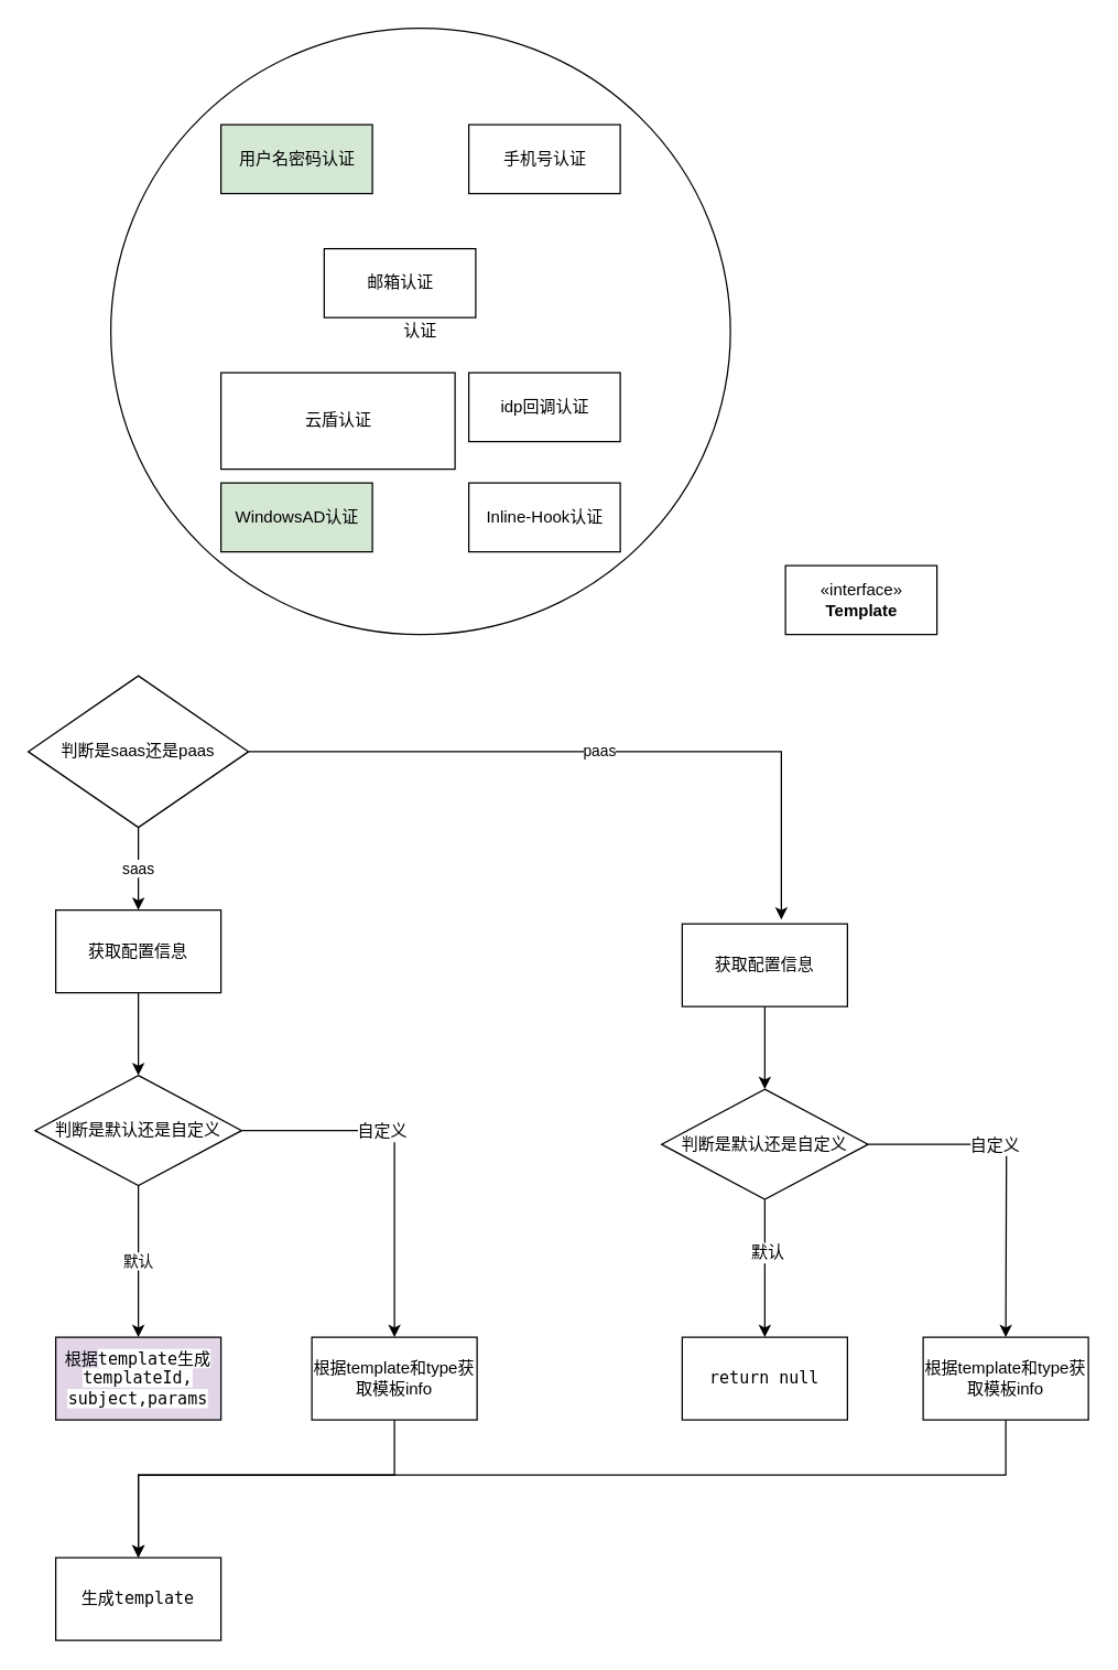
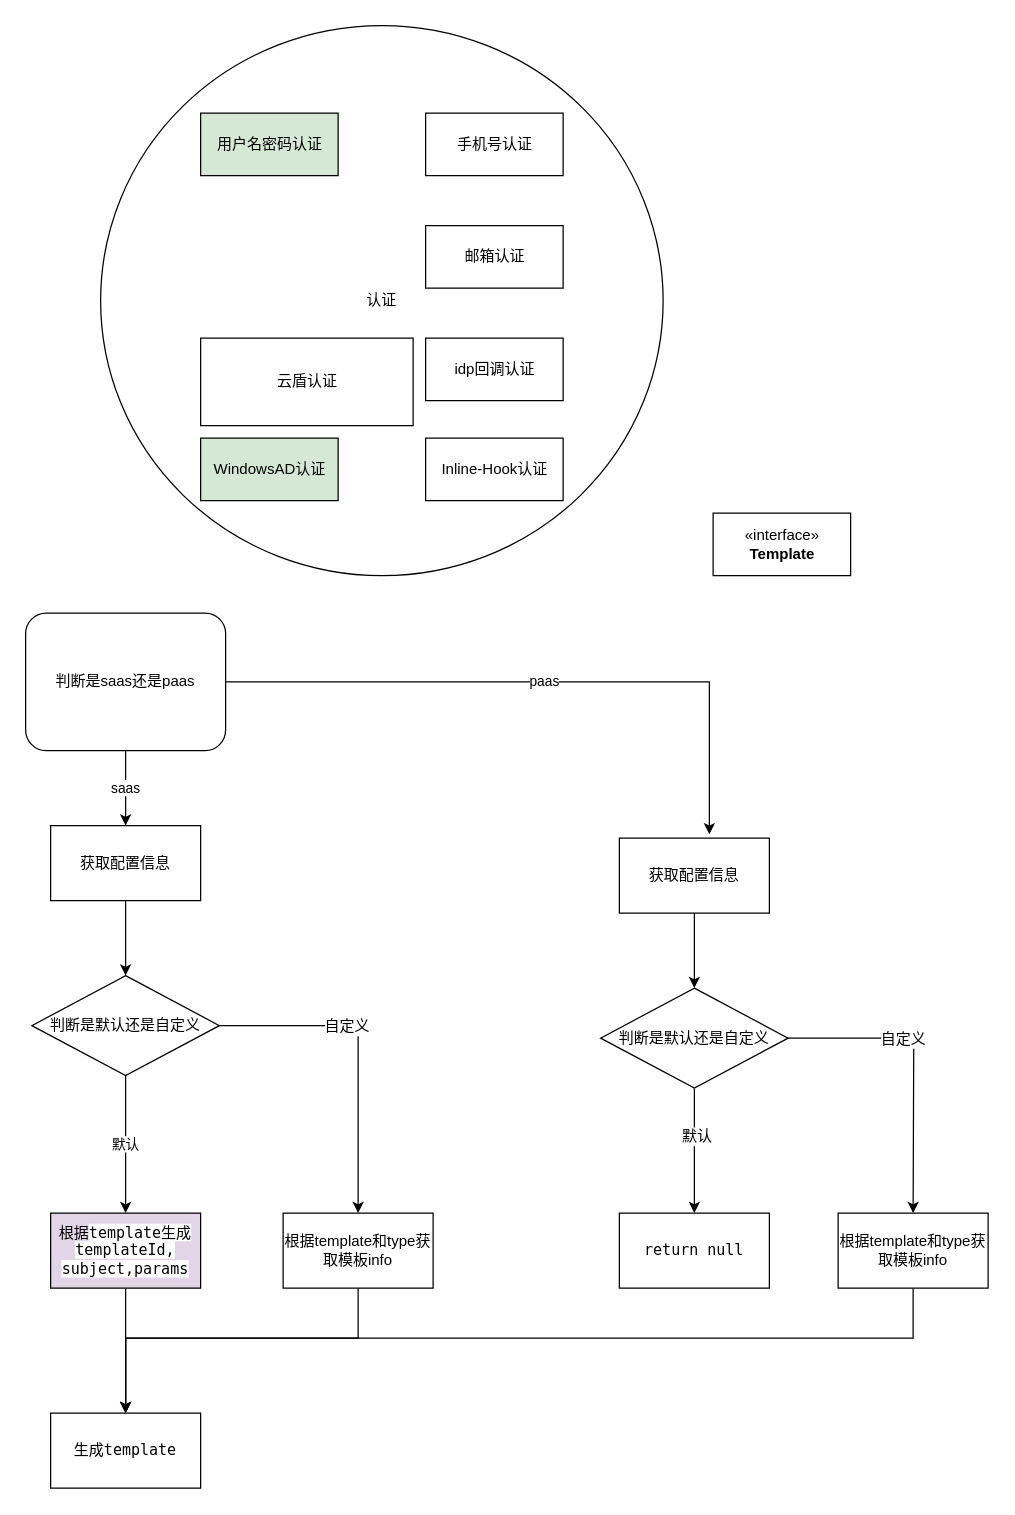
  <mxCell id="0" />
  <mxCell id="1" parent="0" />
  <mxCell id="2" value="认证" style="ellipse;whiteSpace=wrap;html=1;" parent="1" vertex="1"><mxGeometry x="80" y="20" width="450" height="440" as="geometry" /></mxCell>
  <mxCell id="3" value="用户名密码认证" style="html=1;fillColor=#d5e8d4;" parent="1" vertex="1"><mxGeometry x="160" y="90" width="110" height="50" as="geometry" /></mxCell>
  <mxCell id="4" value="手机号认证" style="html=1;" parent="1" vertex="1"><mxGeometry x="340" y="90" width="110" height="50" as="geometry" /></mxCell>
- <mxCell id="5" value="邮箱认证" style="html=1;" parent="1" vertex="1"><mxGeometry x="235" y="180" width="110" height="50" as="geometry" /></mxCell>
+ <mxCell id="5" value="邮箱认证" style="html=1;" parent="1" vertex="1"><mxGeometry x="340" y="180" width="110" height="50" as="geometry" /></mxCell>
  <mxCell id="6" value="云盾认证" style="html=1;" parent="1" vertex="1"><mxGeometry x="160" y="270" width="170" height="70" as="geometry" /></mxCell>
  <mxCell id="7" value="idp回调认证" style="html=1;" parent="1" vertex="1"><mxGeometry x="340" y="270" width="110" height="50" as="geometry" /></mxCell>
  <mxCell id="8" value="WindowsAD认证" style="html=1;fillColor=#d5e8d4;" parent="1" vertex="1"><mxGeometry x="160" y="350" width="110" height="50" as="geometry" /></mxCell>
  <mxCell id="9" value="Inline-Hook认证" style="html=1;" parent="1" vertex="1"><mxGeometry x="340" y="350" width="110" height="50" as="geometry" /></mxCell>
  <mxCell id="10" value="«interface»&lt;br&gt;&lt;b&gt;Template&lt;/b&gt;" style="html=1;" vertex="1" parent="1"><mxGeometry x="570" y="410" width="110" height="50" as="geometry" /></mxCell>
  <mxCell id="11" style="edgeStyle=orthogonalEdgeStyle;rounded=0;orthogonalLoop=1;jettySize=auto;html=1;" edge="1" parent="1" source="12" target="21"><mxGeometry relative="1" as="geometry" /></mxCell>
  <mxCell id="12" value="获取配置信息" style="rounded=0;whiteSpace=wrap;html=1;" vertex="1" parent="1"><mxGeometry x="40" y="660" width="120" height="60" as="geometry" /></mxCell>
  <mxCell id="13" value="saas" style="edgeStyle=orthogonalEdgeStyle;rounded=0;orthogonalLoop=1;jettySize=auto;html=1;exitX=0.5;exitY=1;exitDx=0;exitDy=0;entryX=0.5;entryY=0;entryDx=0;entryDy=0;" edge="1" parent="1" source="15" target="12"><mxGeometry relative="1" as="geometry" /></mxCell>
  <mxCell id="14" value="paas" style="edgeStyle=orthogonalEdgeStyle;rounded=0;orthogonalLoop=1;jettySize=auto;html=1;entryX=0.6;entryY=-0.05;entryDx=0;entryDy=0;entryPerimeter=0;" edge="1" parent="1" source="15" target="17"><mxGeometry relative="1" as="geometry" /></mxCell>
- <mxCell id="15" value="判断是saas还是paas" style="rhombus;whiteSpace=wrap;html=1;" vertex="1" parent="1"><mxGeometry x="20" y="490" width="160" height="110" as="geometry" /></mxCell>
+ <mxCell id="15" value="判断是saas还是paas" style="whiteSpace=wrap;html=1;rounded=1;" vertex="1" parent="1"><mxGeometry x="20" y="490" width="160" height="110" as="geometry" /></mxCell>
  <mxCell id="16" style="edgeStyle=orthogonalEdgeStyle;rounded=0;orthogonalLoop=1;jettySize=auto;html=1;exitX=0.5;exitY=1;exitDx=0;exitDy=0;fontSize=12;" edge="1" parent="1" source="17" target="31"><mxGeometry relative="1" as="geometry" /></mxCell>
  <mxCell id="17" value="获取配置信息" style="rounded=0;whiteSpace=wrap;html=1;" vertex="1" parent="1"><mxGeometry x="495" y="670" width="120" height="60" as="geometry" /></mxCell>
  <mxCell id="18" value="默认" style="edgeStyle=orthogonalEdgeStyle;rounded=0;orthogonalLoop=1;jettySize=auto;html=1;exitX=0.5;exitY=1;exitDx=0;exitDy=0;" edge="1" parent="1" source="21" target="23"><mxGeometry relative="1" as="geometry" /></mxCell>
  <mxCell id="19" style="edgeStyle=orthogonalEdgeStyle;rounded=0;orthogonalLoop=1;jettySize=auto;html=1;fontSize=12;" edge="1" parent="1" source="21" target="26"><mxGeometry relative="1" as="geometry" /></mxCell>
  <mxCell id="20" value="自定义" style="edgeLabel;html=1;align=center;verticalAlign=middle;resizable=0;points=[];fontSize=12;" vertex="1" connectable="0" parent="19"><mxGeometry x="-0.226" relative="1" as="geometry"><mxPoint as="offset" /></mxGeometry></mxCell>
  <mxCell id="21" value="判断是默认还是自定义" style="rhombus;whiteSpace=wrap;html=1;" vertex="1" parent="1"><mxGeometry x="25" y="780" width="150" height="80" as="geometry" /></mxCell>
+ <mxCell id="22" style="edgeStyle=orthogonalEdgeStyle;rounded=0;orthogonalLoop=1;jettySize=auto;html=1;entryX=0.5;entryY=0;entryDx=0;entryDy=0;fontSize=12;" edge="1" parent="1" source="23" target="24"><mxGeometry relative="1" as="geometry" /></mxCell>
  <mxCell id="23" value="&lt;font style=&quot;font-size: 12px;&quot;&gt;根据&lt;span style=&quot;background-color: rgb(255, 255, 255); font-family: &amp;quot;Source Code Pro&amp;quot;, monospace;&quot;&gt;template生成&lt;br&gt;templateId,&lt;br&gt;subject,params&lt;br&gt;&lt;/span&gt;&lt;/font&gt;" style="rounded=0;whiteSpace=wrap;html=1;fillColor=#e1d5e7;" vertex="1" parent="1"><mxGeometry x="40" y="970" width="120" height="60" as="geometry" /></mxCell>
  <mxCell id="24" value="&lt;font style=&quot;font-size: 12px;&quot;&gt;&lt;span style=&quot;background-color: rgb(255, 255, 255); font-family: &amp;quot;Source Code Pro&amp;quot;, monospace;&quot;&gt;生成template&lt;br&gt;&lt;/span&gt;&lt;/font&gt;" style="rounded=0;whiteSpace=wrap;html=1;" vertex="1" parent="1"><mxGeometry x="40" y="1130" width="120" height="60" as="geometry" /></mxCell>
  <mxCell id="25" style="edgeStyle=orthogonalEdgeStyle;rounded=0;orthogonalLoop=1;jettySize=auto;html=1;fontSize=12;" edge="1" parent="1" source="26" target="24"><mxGeometry relative="1" as="geometry"><Array as="points"><mxPoint x="286" y="1070" /><mxPoint x="100" y="1070" /></Array></mxGeometry></mxCell>
  <mxCell id="26" value="根据template和type获取模板info" style="rounded=0;whiteSpace=wrap;html=1;fontSize=12;" vertex="1" parent="1"><mxGeometry x="226" y="970" width="120" height="60" as="geometry" /></mxCell>
  <mxCell id="27" style="edgeStyle=orthogonalEdgeStyle;rounded=0;orthogonalLoop=1;jettySize=auto;html=1;entryX=0.5;entryY=0;entryDx=0;entryDy=0;fontSize=12;" edge="1" parent="1" source="31" target="32"><mxGeometry relative="1" as="geometry" /></mxCell>
  <mxCell id="28" value="默认" style="edgeLabel;html=1;align=center;verticalAlign=middle;resizable=0;points=[];fontSize=12;" vertex="1" connectable="0" parent="27"><mxGeometry x="-0.24" y="1" relative="1" as="geometry"><mxPoint as="offset" /></mxGeometry></mxCell>
  <mxCell id="29" style="edgeStyle=orthogonalEdgeStyle;rounded=0;orthogonalLoop=1;jettySize=auto;html=1;fontSize=12;" edge="1" parent="1" source="31"><mxGeometry relative="1" as="geometry"><mxPoint x="730" y="970" as="targetPoint" /></mxGeometry></mxCell>
  <mxCell id="30" value="自定义" style="edgeLabel;html=1;align=center;verticalAlign=middle;resizable=0;points=[];fontSize=12;" vertex="1" connectable="0" parent="29"><mxGeometry x="-0.242" relative="1" as="geometry"><mxPoint as="offset" /></mxGeometry></mxCell>
  <mxCell id="31" value="判断是默认还是自定义" style="rhombus;whiteSpace=wrap;html=1;" vertex="1" parent="1"><mxGeometry x="480" y="790" width="150" height="80" as="geometry" /></mxCell>
  <mxCell id="32" value="&lt;font style=&quot;font-size: 12px;&quot;&gt;&lt;span style=&quot;background-color: rgb(255, 255, 255); font-family: &amp;quot;Source Code Pro&amp;quot;, monospace;&quot;&gt;return null&lt;br&gt;&lt;/span&gt;&lt;/font&gt;" style="rounded=0;whiteSpace=wrap;html=1;" vertex="1" parent="1"><mxGeometry x="495" y="970" width="120" height="60" as="geometry" /></mxCell>
  <mxCell id="33" style="edgeStyle=orthogonalEdgeStyle;rounded=0;orthogonalLoop=1;jettySize=auto;html=1;entryX=0.5;entryY=0;entryDx=0;entryDy=0;fontSize=12;" edge="1" parent="1" source="34" target="24"><mxGeometry relative="1" as="geometry"><Array as="points"><mxPoint x="730" y="1070" /><mxPoint x="100" y="1070" /></Array></mxGeometry></mxCell>
  <mxCell id="34" value="根据template和type获取模板info" style="rounded=0;whiteSpace=wrap;html=1;fontSize=12;" vertex="1" parent="1"><mxGeometry x="670" y="970" width="120" height="60" as="geometry" /></mxCell>
